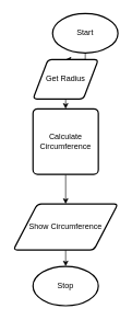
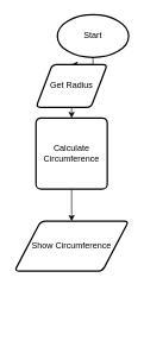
  <mxCell id="0" />
  <mxCell id="1" parent="0" />
  <mxCell id="2" style="edgeStyle=orthogonalEdgeStyle;rounded=0;html=1;exitX=0.5;exitY=1;exitDx=0;exitDy=0;exitPerimeter=0;entryX=0.5;entryY=0;entryDx=0;entryDy=0;" parent="1" source="3" target="5" edge="1"><mxGeometry relative="1" as="geometry" /></mxCell>
  <mxCell id="3" value="Start" style="strokeWidth=2;html=1;shape=mxgraph.flowchart.start_1;whiteSpace=wrap;" parent="1" vertex="1"><mxGeometry x="80" y="20" width="100" height="60" as="geometry" /></mxCell>
  <mxCell id="4" style="edgeStyle=orthogonalEdgeStyle;rounded=0;html=1;exitX=0.5;exitY=1;exitDx=0;exitDy=0;entryX=0.5;entryY=0;entryDx=0;entryDy=0;" parent="1" source="5" target="7" edge="1"><mxGeometry relative="1" as="geometry" /></mxCell>
  <mxCell id="5" value="Get Radius" style="shape=parallelogram;html=1;strokeWidth=2;perimeter=parallelogramPerimeter;whiteSpace=wrap;rounded=1;arcSize=12;size=0.23;" parent="1" vertex="1"><mxGeometry x="50" y="90" width="100" height="60" as="geometry" /></mxCell>
  <mxCell id="6" style="edgeStyle=orthogonalEdgeStyle;rounded=0;html=1;exitX=0.5;exitY=1;exitDx=0;exitDy=0;entryX=0.5;entryY=0;entryDx=0;entryDy=0;" parent="1" source="7" target="9" edge="1"><mxGeometry relative="1" as="geometry" /></mxCell>
  <mxCell id="7" value="Calculate Circumference" style="rounded=1;whiteSpace=wrap;html=1;absoluteArcSize=1;arcSize=14;strokeWidth=2;" parent="1" vertex="1"><mxGeometry x="50" y="165" width="100" height="100" as="geometry" /></mxCell>
- <mxCell id="8" style="edgeStyle=orthogonalEdgeStyle;rounded=0;html=1;exitX=0.5;exitY=1;exitDx=0;exitDy=0;entryX=0.5;entryY=0;entryDx=0;entryDy=0;entryPerimeter=0;" parent="1" source="9" target="10" edge="1"><mxGeometry relative="1" as="geometry" /></mxCell>
  <mxCell id="9" value="Show Circumference" style="shape=parallelogram;html=1;strokeWidth=2;perimeter=parallelogramPerimeter;whiteSpace=wrap;rounded=1;arcSize=12;size=0.23;" parent="1" vertex="1"><mxGeometry x="20" y="310" width="160" height="70" as="geometry" /></mxCell>
- <mxCell id="10" value="Stop" style="strokeWidth=2;html=1;shape=mxgraph.flowchart.start_1;whiteSpace=wrap;" parent="1" vertex="1"><mxGeometry x="50" y="405" width="100" height="60" as="geometry" /></mxCell>
